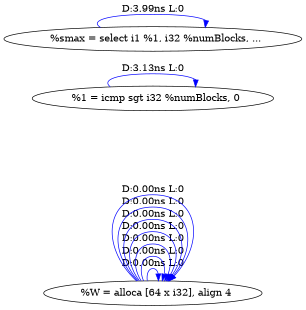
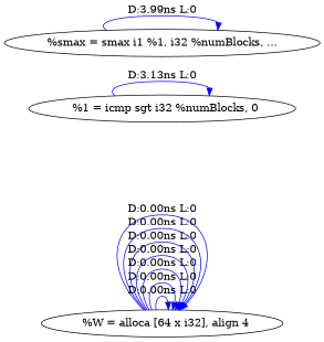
  digraph {
    rankdir=LR
    fontname="DejaVu Serif"
    node [fontname="DejaVu Serif"]
    edge [color=blue fontname="DejaVu Serif"]
    n1 [label="  %W = alloca [64 x i32], align 4"]
    n2 [label="  %1 = icmp sgt i32 %numBlocks, 0"]
-   n3 [label="  %smax = select i1 %1, i32 %numBlocks, ..."]
+   n3 [label="%smax = smax i1 %1, i32 %numBlocks, ..."]
    n1 -> n1 [label="D:0.00ns L:0"]
    n1 -> n1 [label="D:0.00ns L:0"]
    n1 -> n1 [label="D:0.00ns L:0"]
    n1 -> n1 [label="D:0.00ns L:0"]
    n1 -> n1 [label="D:0.00ns L:0"]
    n1 -> n1 [label="D:0.00ns L:0"]
    n1 -> n1 [label="D:0.00ns L:0"]
    n2 -> n2 [label="D:3.13ns L:0"]
    n3 -> n3 [label="D:3.99ns L:0"]
  }
